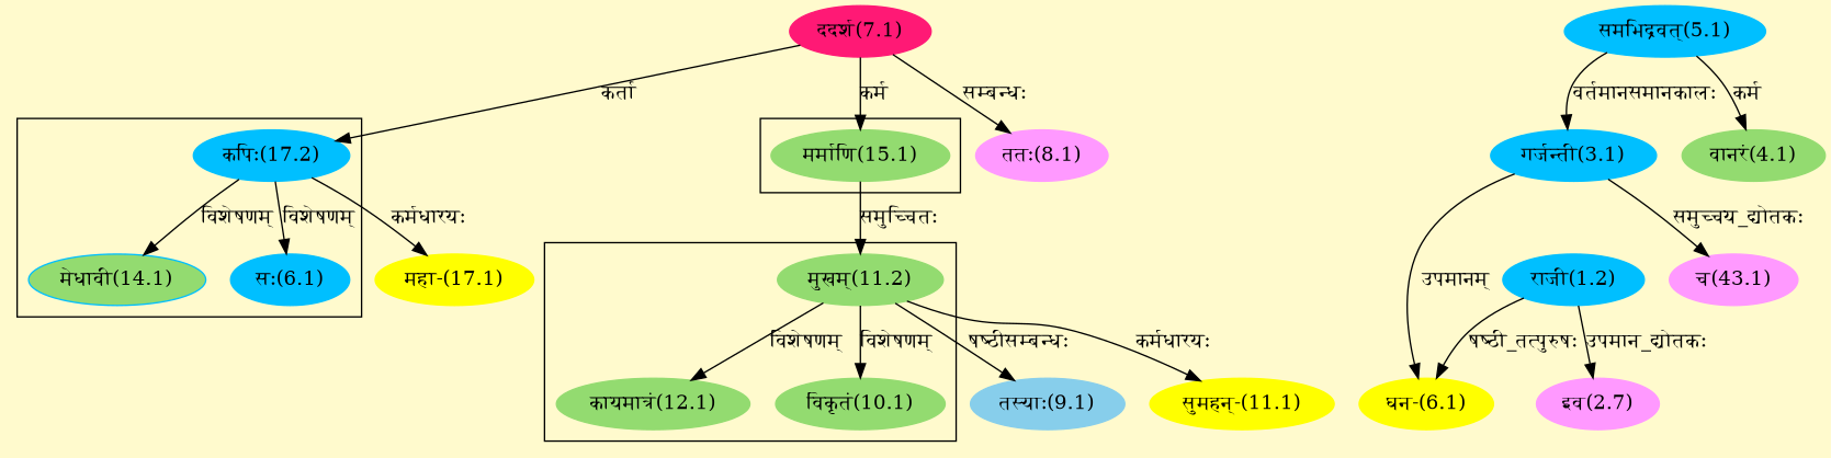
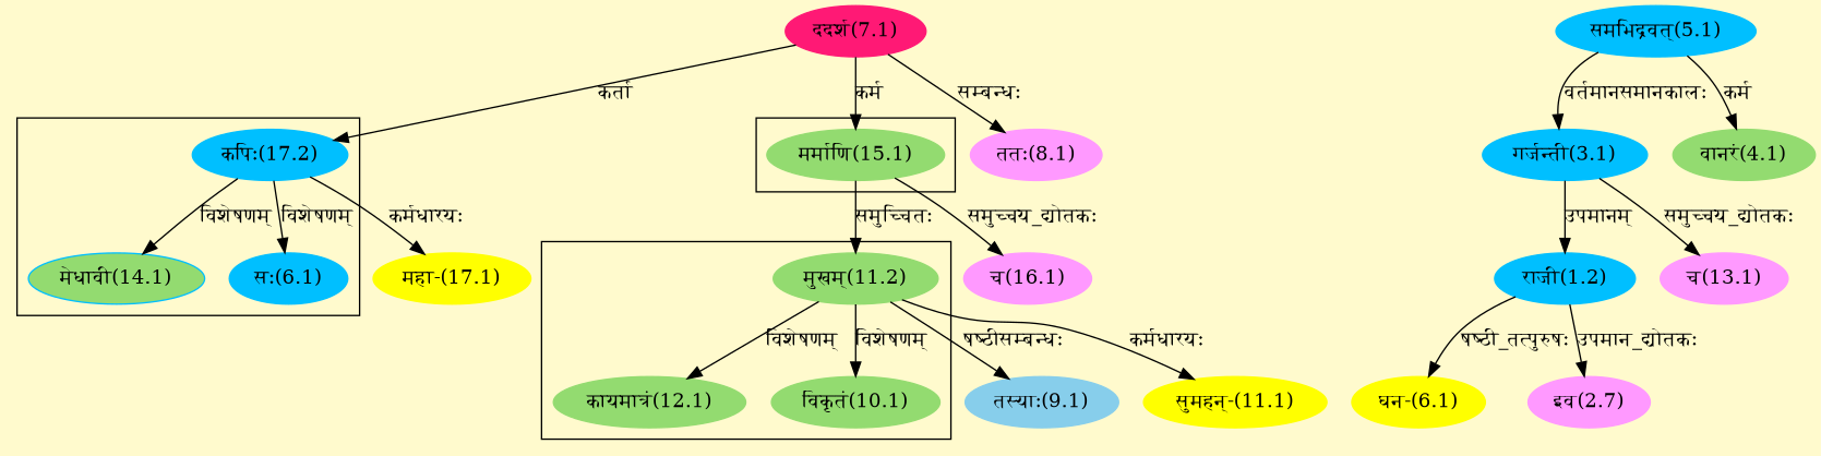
  digraph {
    bgcolor=lemonchiffon1
    compound=true
    rankdir=BT
    node [color="#00BFFF" style=filled]
    edge [dir=back]
    n1 [label="सः(6.1)"]
    n2 [label="कपिः(17.2)"]
    n3 [fillcolor="#93DB70" label="मेधावी(14.1)"]
    n4 [color="#93DB70" label="विकृतं(10.1)"]
    n5 [color="#93DB70" label="मुखम्(11.2)"]
    n6 [color="#93DB70" label="कायमात्रं(12.1)"]
    n7 [color="#93DB70" label="मर्माणि(15.1)"]
    n8 [color="#FF1975" label="ददर्श(7.1)"]
    n9 [color="#FFFF00" label="घन-(6.1)"]
    n10 [label="राजी(1.2)"]
    n11 [label="गर्जन्ती(3.1)"]
    n12 [label="समभिद्रवत्(5.1)"]
    n13 [color="#FF99FF" label="इव(2.7)"]
    n14 [color="#93DB70" label="वानरं(4.1)"]
    n15 [color="#FF99FF" label="ततः(8.1)"]
    n16 [color="#87CEEB" label="तस्याः(9.1)"]
    n17 [color="#FFFF00" label="सुमहन्-(11.1)"]
-   n18 [color="#FF99FF" label="च(43.1)"]
+   n18 [color="#FF99FF" label="च(13.1)"]
+   n19 [color="#FF99FF" label="च(16.1)"]
    n20 [color="#FFFF00" label="महा-(17.1)"]
    subgraph cluster_1 {
      n1
      n2
      n3
    }
    subgraph cluster_2 {
      n4
      n5
      n6
    }
    subgraph cluster_3 {
      n7
    }
    n1 -> n2 [label="विशेषणम्"]
    n2 -> n8 [label="कर्ता"]
    n3 -> n2 [label="विशेषणम्"]
    n4 -> n5 [label="विशेषणम्"]
    n5 -> n7 [label="समुच्चितः"]
    n6 -> n5 [label="विशेषणम्"]
    n7 -> n8 [label="कर्म"]
    n9 -> n10 [label="षष्ठी_तत्पुरुषः"]
-   n9 -> n11 [label="उपमानम्"]
+   n10 -> n11 [label="उपमानम्"]
    n11 -> n12 [label="वर्तमानसमानकालः"]
    n13 -> n10 [label="उपमान_द्योतकः"]
    n14 -> n12 [label="कर्म"]
    n15 -> n8 [label="सम्बन्धः"]
    n16 -> n5 [label="षष्ठीसम्बन्धः"]
    n17 -> n5 [label="कर्मधारयः"]
    n18 -> n11 [label="समुच्चय_द्योतकः"]
+   n19 -> n7 [label="समुच्चय_द्योतकः"]
    n20 -> n2 [label="कर्मधारयः"]
  }
